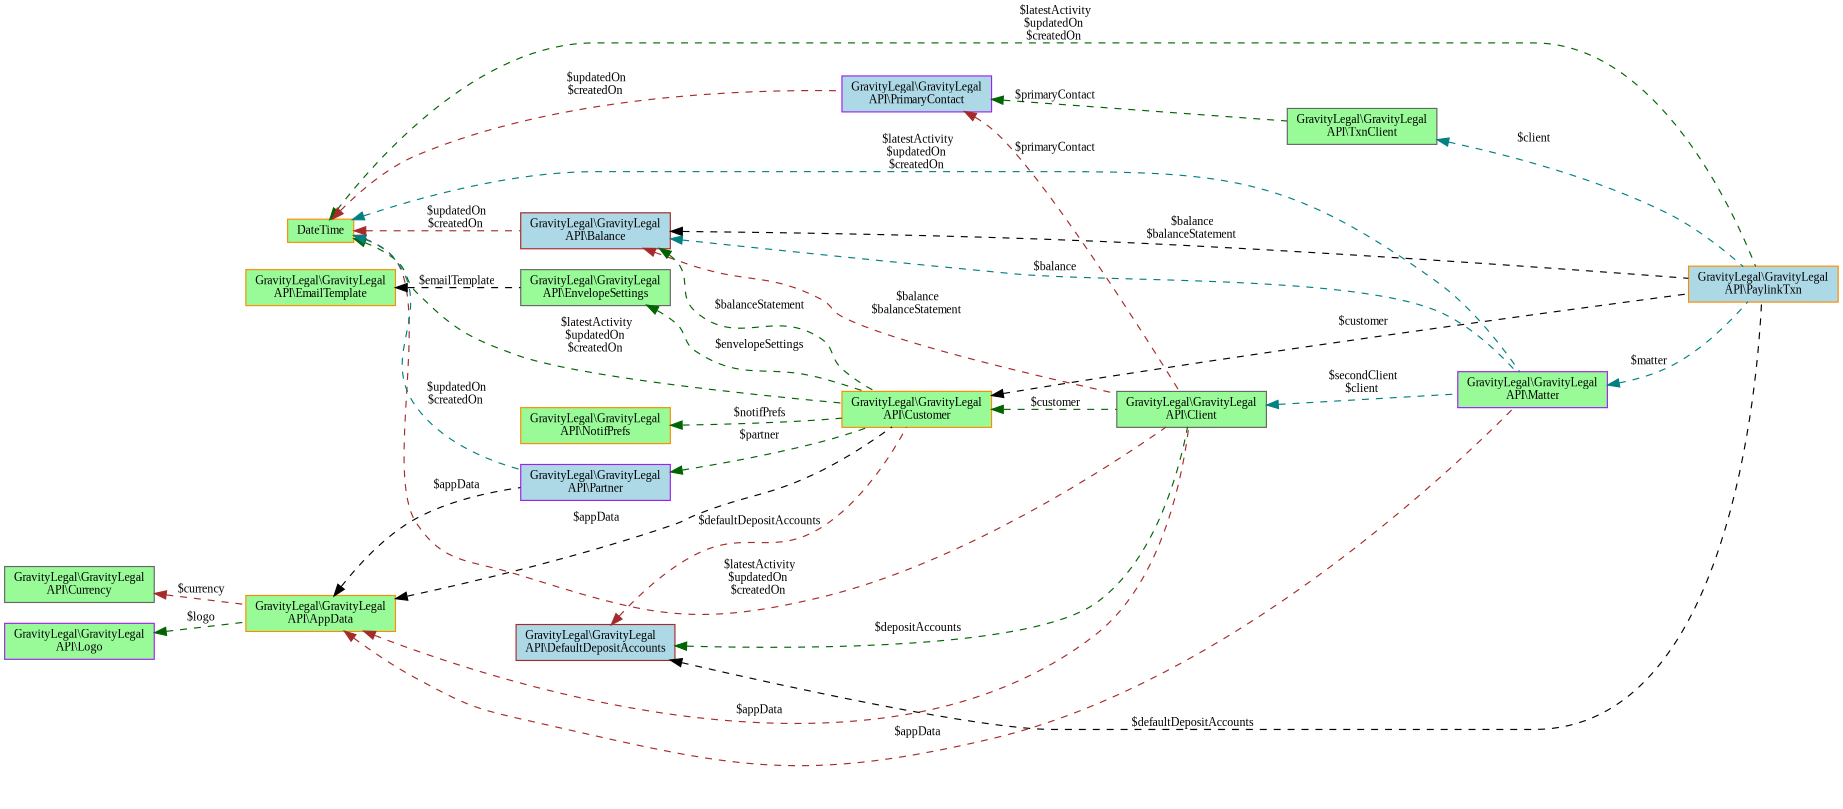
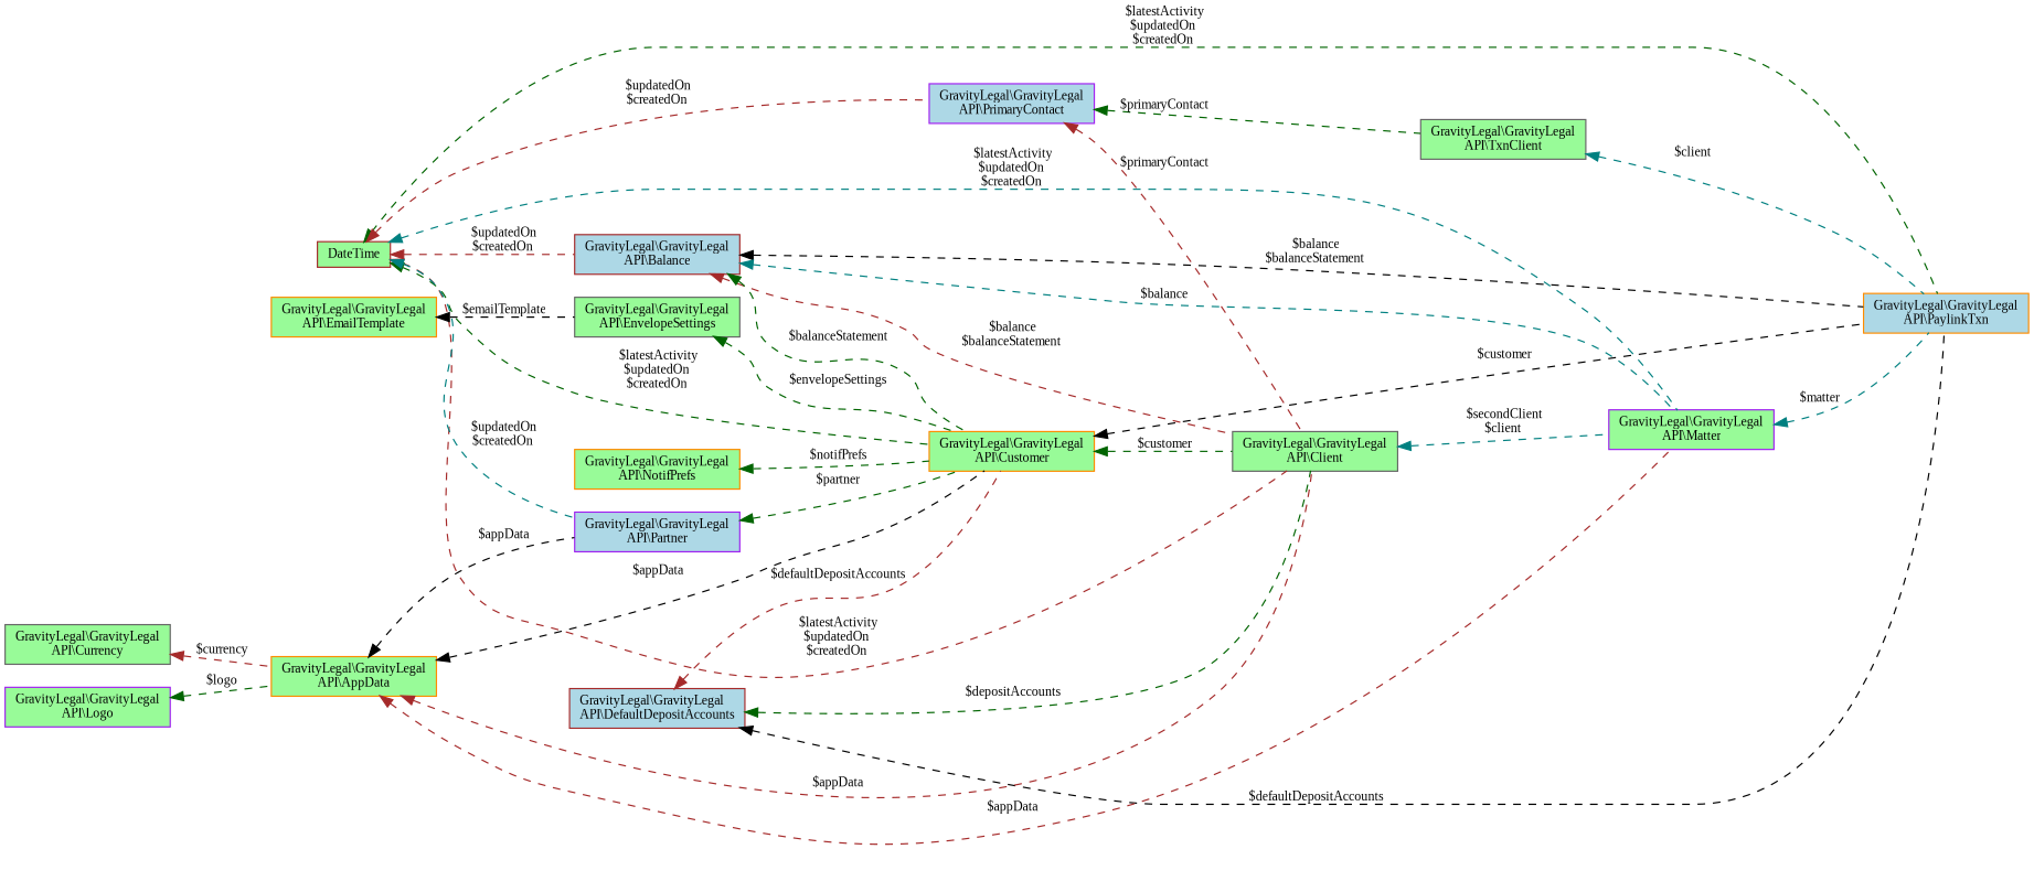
  digraph {
    rankdir=LR
    fontname="Liberation Serif"
    node [color=darkorange fillcolor=palegreen fontname="Liberation Serif" fontsize=10 shape=record style=filled]
    edge [color=darkgreen dir=back fontname="Liberation Serif" fontsize=10 labelfontname=Helvetica labelfontsize=10 style=dashed]
    n1 [fillcolor=lightblue fontcolor=black height=0.2 label="GravityLegal\\GravityLegal\lAPI\\PaylinkTxn" width=0.4]
    n2 [color=brown fillcolor=lightblue height=0.2 label="GravityLegal\\GravityLegal\lAPI\\DefaultDepositAccounts" width=0.4]
    n3 [color=gray40 height=0.2 label="GravityLegal\\GravityLegal\lAPI\\Client" width=0.4]
    n4 [height=0.2 label="GravityLegal\\GravityLegal\lAPI\\Customer" width=0.4]
    n5 [color=purple height=0.2 label="GravityLegal\\GravityLegal\lAPI\\Matter" width=0.4]
-   n6 [height=0.2 label=DateTime width=0.4]
+   n6 [color=brown height=0.2 label=DateTime width=0.4]
    n7 [color=brown fillcolor=lightblue height=0.2 label="GravityLegal\\GravityLegal\lAPI\\Balance" width=0.4]
    n8 [color=purple fillcolor=lightblue height=0.2 label="GravityLegal\\GravityLegal\lAPI\\PrimaryContact" width=0.4]
    n9 [color=purple fillcolor=lightblue height=0.2 label="GravityLegal\\GravityLegal\lAPI\\Partner" width=0.4]
    n10 [height=0.2 label="GravityLegal\\GravityLegal\lAPI\\AppData" width=0.4]
    n11 [color=gray40 height=0.2 label="GravityLegal\\GravityLegal\lAPI\\Currency" width=0.4]
    n12 [color=purple height=0.2 label="GravityLegal\\GravityLegal\lAPI\\Logo" width=0.4]
    n13 [color=gray40 height=0.2 label="GravityLegal\\GravityLegal\lAPI\\TxnClient" width=0.4]
    Node12 [height=0.2 label="GravityLegal\\GravityLegal\lAPI\\NotifPrefs" width=0.4]
    n15 [color=gray40 height=0.2 label="GravityLegal\\GravityLegal\lAPI\\EnvelopeSettings" width=0.4]
    n16 [height=0.2 label="GravityLegal\\GravityLegal\lAPI\\EmailTemplate" width=0.4]
    n2 -> n1 [color=black label=" $defaultDepositAccounts"]
    n2 -> n3 [label=" $depositAccounts"]
    n2 -> n4 [color=brown label=" $defaultDepositAccounts"]
    n3 -> n5 [color=teal label=" $secondClient\n$client"]
    n4 -> n1 [color=black label=" $customer"]
    n4 -> n3 [label=" $customer"]
    n5 -> n1 [color=teal label=" $matter"]
    n6 -> n1 [label=" $latestActivity\n$updatedOn\n$createdOn"]
    n6 -> n3 [color=brown label=" $latestActivity\n$updatedOn\n$createdOn"]
    n6 -> n4 [label=" $latestActivity\n$updatedOn\n$createdOn"]
    n6 -> n5 [color=teal label=" $latestActivity\n$updatedOn\n$createdOn"]
    n6 -> n7 [color=brown label=" $updatedOn\n$createdOn"]
    n6 -> n8 [color=brown label=" $updatedOn\n$createdOn"]
    n6 -> n9 [color=teal label=" $updatedOn\n$createdOn"]
    n7 -> n1 [color=black label=" $balance\n$balanceStatement"]
    n7 -> n3 [color=brown label=" $balance\n$balanceStatement"]
    n7 -> n4 [label=" $balanceStatement"]
    n7 -> n5 [color=teal label=" $balance"]
    n8 -> n3 [color=brown label=" $primaryContact"]
    n8 -> n13 [label=" $primaryContact"]
    n9 -> n4 [label=" $partner"]
    n10 -> n3 [color=brown label=" $appData"]
    n10 -> n4 [color=black label=" $appData"]
    n10 -> n5 [color=brown label=" $appData"]
    n10 -> n9 [color=black label=" $appData"]
    n11 -> n10 [color=brown label=" $currency"]
    n12 -> n10 [label=" $logo"]
    n13 -> n1 [color=teal label=" $client"]
    Node12 -> n4 [label=" $notifPrefs"]
    n15 -> n4 [label=" $envelopeSettings"]
    n16 -> n15 [color=black label=" $emailTemplate"]
  }
